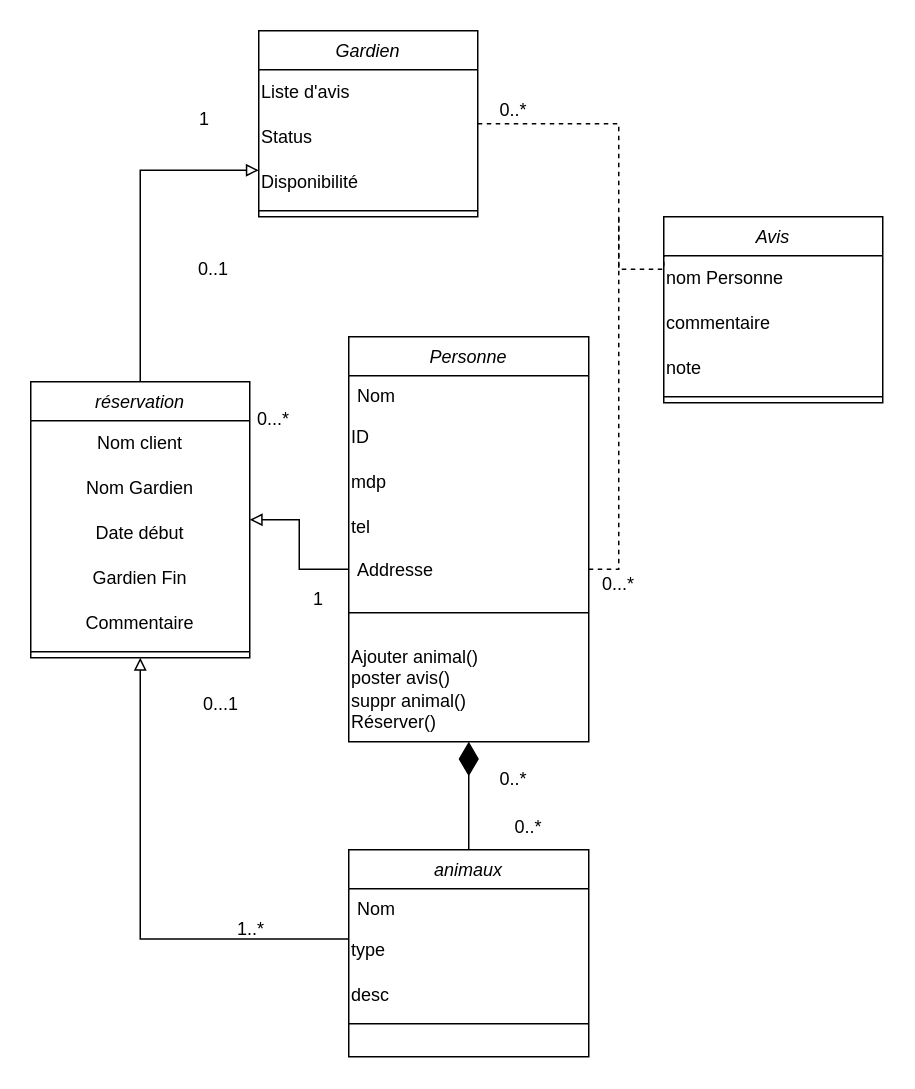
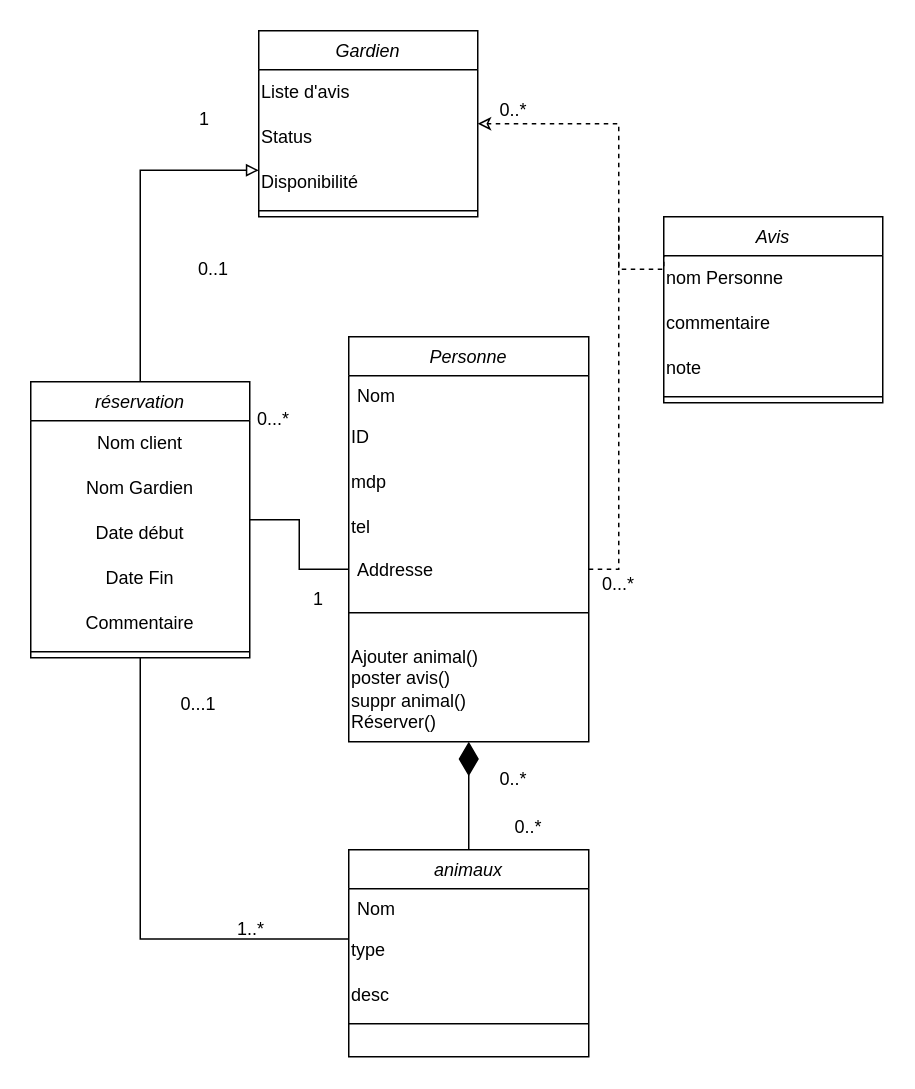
  <mxCell id="0" />
  <mxCell id="1" parent="0" />
- <mxCell id="2" style="edgeStyle=orthogonalEdgeStyle;rounded=0;orthogonalLoop=1;jettySize=auto;html=1;exitX=0;exitY=0.5;exitDx=0;exitDy=0;entryX=1;entryY=0.5;entryDx=0;entryDy=0;startArrow=none;startFill=0;endArrow=block;endFill=0;endSize=6;" edge="1" parent="1" source="8" target="26"><mxGeometry relative="1" as="geometry" /></mxCell>
+ <mxCell id="2" style="edgeStyle=orthogonalEdgeStyle;rounded=0;orthogonalLoop=1;jettySize=auto;html=1;exitX=0;exitY=0.5;exitDx=0;exitDy=0;entryX=1;entryY=0.5;entryDx=0;entryDy=0;startArrow=none;startFill=0;endArrow=none;endFill=0;endSize=6;" edge="1" parent="1" source="8" target="26"><mxGeometry relative="1" as="geometry" /></mxCell>
  <mxCell id="3" value="Personne" style="swimlane;fontStyle=2;align=center;verticalAlign=top;childLayout=stackLayout;horizontal=1;startSize=26;horizontalStack=0;resizeParent=1;resizeLast=0;collapsible=1;marginBottom=0;rounded=0;shadow=0;strokeWidth=1;" parent="1" vertex="1"><mxGeometry x="232" y="224" width="160" height="270" as="geometry"><mxRectangle x="230" y="140" width="160" height="26" as="alternateBounds" /></mxGeometry></mxCell>
  <mxCell id="4" value="Nom" style="text;align=left;verticalAlign=top;spacingLeft=4;spacingRight=4;overflow=hidden;rotatable=0;points=[[0,0.5],[1,0.5]];portConstraint=eastwest;" parent="3" vertex="1"><mxGeometry y="26" width="160" height="26" as="geometry" /></mxCell>
  <mxCell id="5" value="ID" style="text;html=1;strokeColor=none;fillColor=none;align=left;verticalAlign=middle;whiteSpace=wrap;rounded=0;" vertex="1" parent="3"><mxGeometry y="52" width="160" height="30" as="geometry" /></mxCell>
  <mxCell id="6" value="mdp" style="text;html=1;strokeColor=none;fillColor=none;align=left;verticalAlign=middle;whiteSpace=wrap;rounded=0;" vertex="1" parent="3"><mxGeometry y="82" width="160" height="30" as="geometry" /></mxCell>
  <mxCell id="7" value="tel" style="text;html=1;strokeColor=none;fillColor=none;align=left;verticalAlign=middle;whiteSpace=wrap;rounded=0;" vertex="1" parent="3"><mxGeometry y="112" width="160" height="30" as="geometry" /></mxCell>
  <mxCell id="8" value="Addresse" style="text;align=left;verticalAlign=top;spacingLeft=4;spacingRight=4;overflow=hidden;rotatable=0;points=[[0,0.5],[1,0.5]];portConstraint=eastwest;rounded=0;shadow=0;html=0;" parent="3" vertex="1"><mxGeometry y="142" width="160" height="26" as="geometry" /></mxCell>
  <mxCell id="9" value="" style="line;html=1;strokeWidth=1;align=left;verticalAlign=middle;spacingTop=-1;spacingLeft=3;spacingRight=3;rotatable=0;labelPosition=right;points=[];portConstraint=eastwest;" parent="3" vertex="1"><mxGeometry y="168" width="160" height="32" as="geometry" /></mxCell>
  <mxCell id="10" value="Ajouter animal()&lt;br&gt;poster avis()&lt;br&gt;suppr animal()&lt;br&gt;Réserver()" style="text;html=1;strokeColor=none;fillColor=none;align=left;verticalAlign=middle;whiteSpace=wrap;rounded=0;" vertex="1" parent="3"><mxGeometry y="200" width="160" height="70" as="geometry" /></mxCell>
  <mxCell id="11" style="edgeStyle=orthogonalEdgeStyle;rounded=0;orthogonalLoop=1;jettySize=auto;html=1;exitX=0.5;exitY=0;exitDx=0;exitDy=0;entryX=0.5;entryY=1;entryDx=0;entryDy=0;endArrow=diamondThin;endFill=1;endSize=20;" edge="1" parent="1" source="13" target="3"><mxGeometry relative="1" as="geometry" /></mxCell>
- <mxCell id="12" style="edgeStyle=orthogonalEdgeStyle;rounded=0;orthogonalLoop=1;jettySize=auto;html=1;exitX=0;exitY=0.25;exitDx=0;exitDy=0;entryX=0.5;entryY=1;entryDx=0;entryDy=0;startArrow=none;startFill=0;endArrow=block;endFill=0;endSize=6;" edge="1" parent="1" source="15" target="26"><mxGeometry relative="1" as="geometry" /></mxCell>
+ <mxCell id="12" style="edgeStyle=orthogonalEdgeStyle;rounded=0;orthogonalLoop=1;jettySize=auto;html=1;exitX=0;exitY=0.25;exitDx=0;exitDy=0;entryX=0.5;entryY=1;entryDx=0;entryDy=0;startArrow=none;startFill=0;endArrow=none;endFill=0;endSize=6;" edge="1" parent="1" source="15" target="26"><mxGeometry relative="1" as="geometry" /></mxCell>
  <mxCell id="13" value="animaux" style="swimlane;fontStyle=2;align=center;verticalAlign=top;childLayout=stackLayout;horizontal=1;startSize=26;horizontalStack=0;resizeParent=1;resizeLast=0;collapsible=1;marginBottom=0;rounded=0;shadow=0;strokeWidth=1;" vertex="1" parent="1"><mxGeometry x="232" y="566" width="160" height="138" as="geometry"><mxRectangle x="230" y="140" width="160" height="26" as="alternateBounds" /></mxGeometry></mxCell>
  <mxCell id="14" value="Nom" style="text;align=left;verticalAlign=top;spacingLeft=4;spacingRight=4;overflow=hidden;rotatable=0;points=[[0,0.5],[1,0.5]];portConstraint=eastwest;" vertex="1" parent="13"><mxGeometry y="26" width="160" height="26" as="geometry" /></mxCell>
  <mxCell id="15" value="&lt;div&gt;&lt;span&gt;type&lt;/span&gt;&lt;/div&gt;" style="text;html=1;strokeColor=none;fillColor=none;align=left;verticalAlign=middle;whiteSpace=wrap;rounded=0;" vertex="1" parent="13"><mxGeometry y="52" width="160" height="30" as="geometry" /></mxCell>
  <mxCell id="16" value="desc" style="text;html=1;strokeColor=none;fillColor=none;align=left;verticalAlign=middle;whiteSpace=wrap;rounded=0;" vertex="1" parent="13"><mxGeometry y="82" width="160" height="30" as="geometry" /></mxCell>
  <mxCell id="17" value="" style="line;html=1;strokeWidth=1;align=left;verticalAlign=middle;spacingTop=-1;spacingLeft=3;spacingRight=3;rotatable=0;labelPosition=right;points=[];portConstraint=eastwest;" vertex="1" parent="13"><mxGeometry y="112" width="160" height="8" as="geometry" /></mxCell>
  <mxCell id="18" value="0..*" style="text;html=1;strokeColor=none;fillColor=none;align=center;verticalAlign=middle;whiteSpace=wrap;rounded=0;" vertex="1" parent="1"><mxGeometry x="322" y="536" width="60" height="30" as="geometry" /></mxCell>
  <mxCell id="19" value="0...*" style="text;html=1;strokeColor=none;fillColor=none;align=center;verticalAlign=middle;whiteSpace=wrap;rounded=0;" vertex="1" parent="1"><mxGeometry x="382" y="374" width="60" height="30" as="geometry" /></mxCell>
  <mxCell id="20" value="Gardien" style="swimlane;fontStyle=2;align=center;verticalAlign=top;childLayout=stackLayout;horizontal=1;startSize=26;horizontalStack=0;resizeParent=1;resizeLast=0;collapsible=1;marginBottom=0;rounded=0;shadow=0;strokeWidth=1;" vertex="1" parent="1"><mxGeometry x="172" y="20" width="146" height="124" as="geometry"><mxRectangle x="230" y="140" width="160" height="26" as="alternateBounds" /></mxGeometry></mxCell>
  <mxCell id="21" value="Liste d'avis" style="text;html=1;strokeColor=none;fillColor=none;align=left;verticalAlign=middle;whiteSpace=wrap;rounded=0;" vertex="1" parent="20"><mxGeometry y="26" width="146" height="30" as="geometry" /></mxCell>
  <mxCell id="22" value="Status" style="text;html=1;strokeColor=none;fillColor=none;align=left;verticalAlign=middle;whiteSpace=wrap;rounded=0;" vertex="1" parent="20"><mxGeometry y="56" width="146" height="30" as="geometry" /></mxCell>
  <mxCell id="23" value="Disponibilité" style="text;html=1;strokeColor=none;fillColor=none;align=left;verticalAlign=middle;whiteSpace=wrap;rounded=0;" vertex="1" parent="20"><mxGeometry y="86" width="146" height="30" as="geometry" /></mxCell>
  <mxCell id="24" value="" style="line;html=1;strokeWidth=1;align=left;verticalAlign=middle;spacingTop=-1;spacingLeft=3;spacingRight=3;rotatable=0;labelPosition=right;points=[];portConstraint=eastwest;" vertex="1" parent="20"><mxGeometry y="116" width="146" height="8" as="geometry" /></mxCell>
  <mxCell id="25" style="edgeStyle=orthogonalEdgeStyle;rounded=0;orthogonalLoop=1;jettySize=auto;html=1;exitX=0.5;exitY=0;exitDx=0;exitDy=0;entryX=0;entryY=0.75;entryDx=0;entryDy=0;startArrow=none;startFill=0;endArrow=block;endFill=0;endSize=6;" edge="1" parent="1" source="26" target="20"><mxGeometry relative="1" as="geometry" /></mxCell>
  <mxCell id="26" value="réservation" style="swimlane;fontStyle=2;align=center;verticalAlign=top;childLayout=stackLayout;horizontal=1;startSize=26;horizontalStack=0;resizeParent=1;resizeLast=0;collapsible=1;marginBottom=0;rounded=0;shadow=0;strokeWidth=1;" vertex="1" parent="1"><mxGeometry x="20" y="254" width="146" height="184" as="geometry"><mxRectangle x="230" y="140" width="160" height="26" as="alternateBounds" /></mxGeometry></mxCell>
  <mxCell id="27" value="Nom client" style="text;html=1;strokeColor=none;fillColor=none;align=center;verticalAlign=middle;whiteSpace=wrap;rounded=0;" vertex="1" parent="26"><mxGeometry y="26" width="146" height="30" as="geometry" /></mxCell>
  <mxCell id="28" value="Nom Gardien" style="text;html=1;strokeColor=none;fillColor=none;align=center;verticalAlign=middle;whiteSpace=wrap;rounded=0;" vertex="1" parent="26"><mxGeometry y="56" width="146" height="30" as="geometry" /></mxCell>
  <mxCell id="29" value="Date début" style="text;html=1;strokeColor=none;fillColor=none;align=center;verticalAlign=middle;whiteSpace=wrap;rounded=0;" vertex="1" parent="26"><mxGeometry y="86" width="146" height="30" as="geometry" /></mxCell>
- <mxCell id="30" value="Gardien Fin" style="text;html=1;strokeColor=none;fillColor=none;align=center;verticalAlign=middle;whiteSpace=wrap;rounded=0;" vertex="1" parent="26"><mxGeometry y="116" width="146" height="30" as="geometry" /></mxCell>
+ <mxCell id="30" value="Date Fin" style="text;html=1;strokeColor=none;fillColor=none;align=center;verticalAlign=middle;whiteSpace=wrap;rounded=0;" vertex="1" parent="26"><mxGeometry y="116" width="146" height="30" as="geometry" /></mxCell>
  <mxCell id="31" value="Commentaire" style="text;html=1;strokeColor=none;fillColor=none;align=center;verticalAlign=middle;whiteSpace=wrap;rounded=0;" vertex="1" parent="26"><mxGeometry y="146" width="146" height="30" as="geometry" /></mxCell>
  <mxCell id="32" value="" style="line;html=1;strokeWidth=1;align=left;verticalAlign=middle;spacingTop=-1;spacingLeft=3;spacingRight=3;rotatable=0;labelPosition=right;points=[];portConstraint=eastwest;" vertex="1" parent="26"><mxGeometry y="176" width="146" height="8" as="geometry" /></mxCell>
  <mxCell id="33" value="0...*" style="text;html=1;strokeColor=none;fillColor=none;align=center;verticalAlign=middle;whiteSpace=wrap;rounded=0;" vertex="1" parent="1"><mxGeometry x="152" y="264" width="60" height="30" as="geometry" /></mxCell>
  <mxCell id="34" value="1" style="text;html=1;strokeColor=none;fillColor=none;align=center;verticalAlign=middle;whiteSpace=wrap;rounded=0;" vertex="1" parent="1"><mxGeometry x="182" y="384" width="60" height="30" as="geometry" /></mxCell>
  <mxCell id="35" value="1" style="text;html=1;strokeColor=none;fillColor=none;align=center;verticalAlign=middle;whiteSpace=wrap;rounded=0;" vertex="1" parent="1"><mxGeometry x="106" y="64" width="60" height="30" as="geometry" /></mxCell>
  <mxCell id="36" value="0..1" style="text;html=1;strokeColor=none;fillColor=none;align=center;verticalAlign=middle;whiteSpace=wrap;rounded=0;" vertex="1" parent="1"><mxGeometry x="112" y="164" width="60" height="30" as="geometry" /></mxCell>
- <mxCell id="37" value="0...1" style="text;html=1;strokeColor=none;fillColor=none;align=center;verticalAlign=middle;whiteSpace=wrap;rounded=0;" vertex="1" parent="1"><mxGeometry x="117" y="454" width="60" height="30" as="geometry" /></mxCell>
+ <mxCell id="37" value="0...1" style="text;html=1;strokeColor=none;fillColor=none;align=center;verticalAlign=middle;whiteSpace=wrap;rounded=0;" vertex="1" parent="1"><mxGeometry x="102" y="454" width="60" height="30" as="geometry" /></mxCell>
  <mxCell id="38" value="1..*" style="text;html=1;strokeColor=none;fillColor=none;align=center;verticalAlign=middle;whiteSpace=wrap;rounded=0;" vertex="1" parent="1"><mxGeometry x="137" y="604" width="60" height="30" as="geometry" /></mxCell>
- <mxCell id="39" style="edgeStyle=orthogonalEdgeStyle;rounded=0;orthogonalLoop=1;jettySize=auto;html=1;exitX=1;exitY=0.5;exitDx=0;exitDy=0;entryX=1;entryY=0.5;entryDx=0;entryDy=0;startArrow=none;startFill=0;endArrow=none;endFill=0;endSize=6;dashed=1;" edge="1" parent="1" source="8" target="20"><mxGeometry relative="1" as="geometry" /></mxCell>
+ <mxCell id="39" style="edgeStyle=orthogonalEdgeStyle;rounded=0;orthogonalLoop=1;jettySize=auto;html=1;exitX=1;exitY=0.5;exitDx=0;exitDy=0;entryX=1;entryY=0.5;entryDx=0;entryDy=0;startArrow=none;startFill=0;endArrow=classic;endFill=0;endSize=6;dashed=1;" edge="1" parent="1" source="8" target="20"><mxGeometry relative="1" as="geometry" /></mxCell>
  <mxCell id="40" style="edgeStyle=orthogonalEdgeStyle;rounded=0;orthogonalLoop=1;jettySize=auto;html=1;exitX=0;exitY=0;exitDx=0;exitDy=0;dashed=1;startArrow=none;startFill=0;endArrow=none;endFill=0;endSize=6;" edge="1" parent="1" source="41"><mxGeometry relative="1" as="geometry"><mxPoint x="412" y="144" as="targetPoint" /><Array as="points"><mxPoint x="442" y="179" /><mxPoint x="412" y="179" /></Array></mxGeometry></mxCell>
  <mxCell id="41" value="Avis" style="swimlane;fontStyle=2;align=center;verticalAlign=top;childLayout=stackLayout;horizontal=1;startSize=26;horizontalStack=0;resizeParent=1;resizeLast=0;collapsible=1;marginBottom=0;rounded=0;shadow=0;strokeWidth=1;" vertex="1" parent="1"><mxGeometry x="442" y="144" width="146" height="124" as="geometry"><mxRectangle x="230" y="140" width="160" height="26" as="alternateBounds" /></mxGeometry></mxCell>
  <mxCell id="42" value="nom Personne" style="text;html=1;strokeColor=none;fillColor=none;align=left;verticalAlign=middle;whiteSpace=wrap;rounded=0;" vertex="1" parent="41"><mxGeometry y="26" width="146" height="30" as="geometry" /></mxCell>
  <mxCell id="43" value="commentaire" style="text;html=1;strokeColor=none;fillColor=none;align=left;verticalAlign=middle;whiteSpace=wrap;rounded=0;" vertex="1" parent="41"><mxGeometry y="56" width="146" height="30" as="geometry" /></mxCell>
  <mxCell id="44" value="note" style="text;html=1;strokeColor=none;fillColor=none;align=left;verticalAlign=middle;whiteSpace=wrap;rounded=0;" vertex="1" parent="41"><mxGeometry y="86" width="146" height="30" as="geometry" /></mxCell>
  <mxCell id="45" value="" style="line;html=1;strokeWidth=1;align=left;verticalAlign=middle;spacingTop=-1;spacingLeft=3;spacingRight=3;rotatable=0;labelPosition=right;points=[];portConstraint=eastwest;" vertex="1" parent="41"><mxGeometry y="116" width="146" height="8" as="geometry" /></mxCell>
  <mxCell id="46" value="0..*" style="text;html=1;strokeColor=none;fillColor=none;align=center;verticalAlign=middle;whiteSpace=wrap;rounded=0;" vertex="1" parent="1"><mxGeometry x="312" y="58" width="60" height="30" as="geometry" /></mxCell>
  <mxCell id="47" value="0..*" style="text;html=1;strokeColor=none;fillColor=none;align=center;verticalAlign=middle;whiteSpace=wrap;rounded=0;" vertex="1" parent="1"><mxGeometry x="312" y="504" width="60" height="30" as="geometry" /></mxCell>
